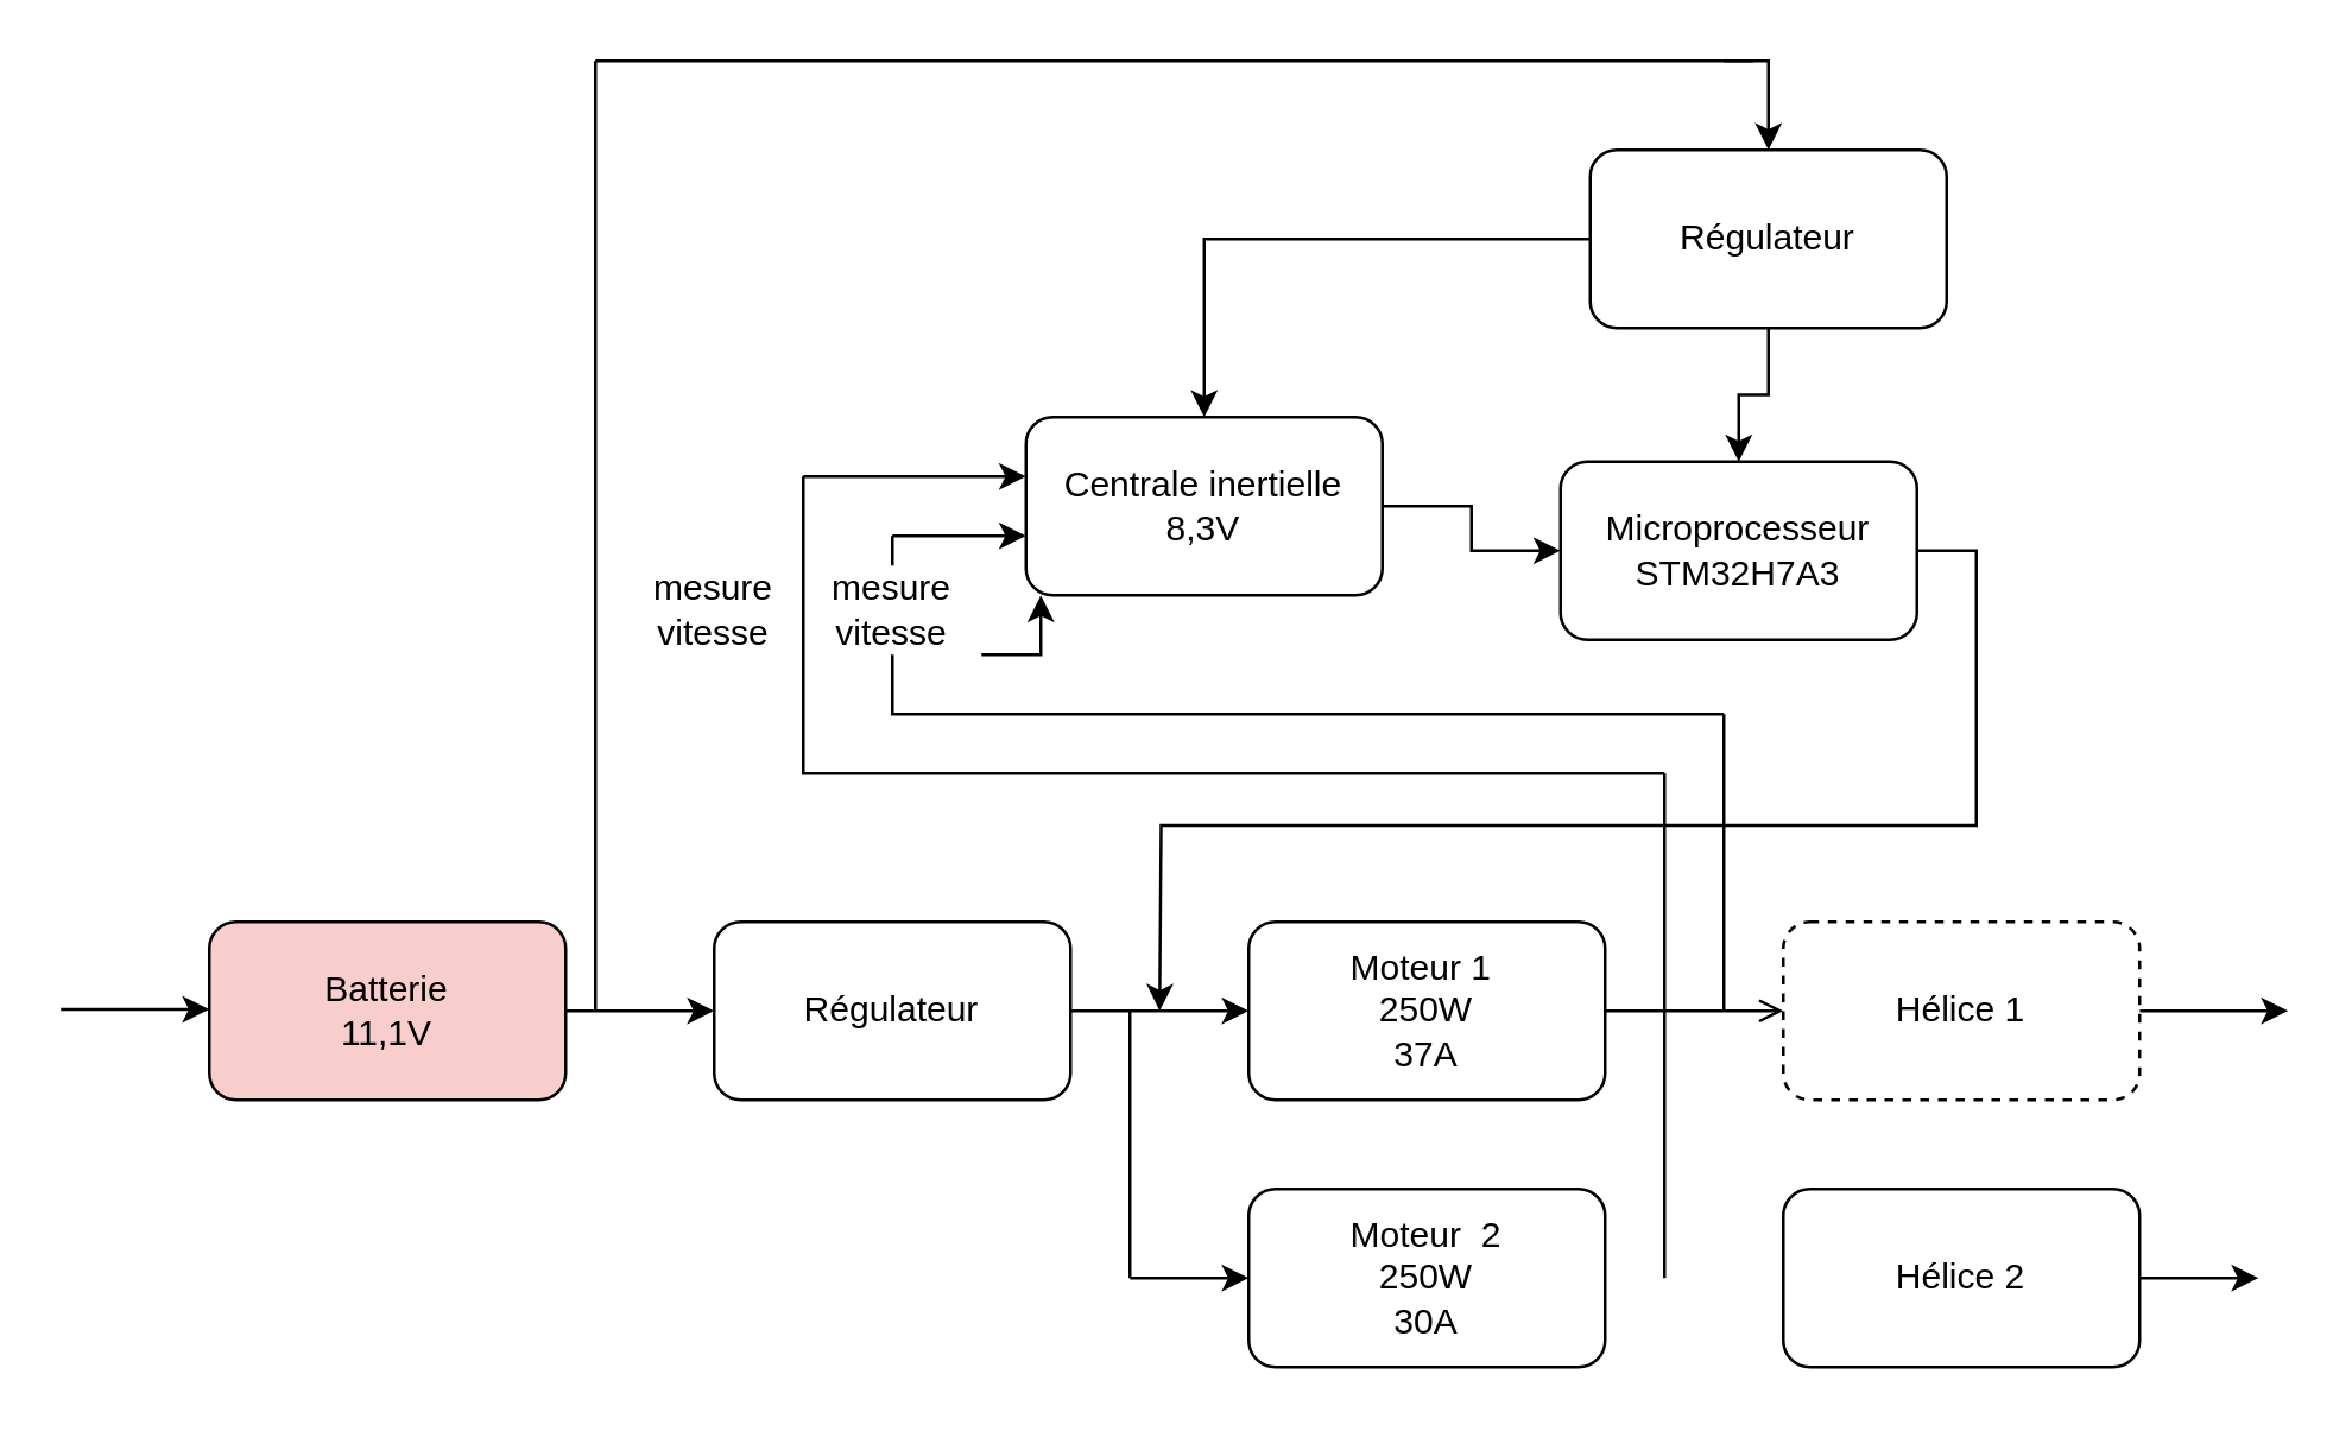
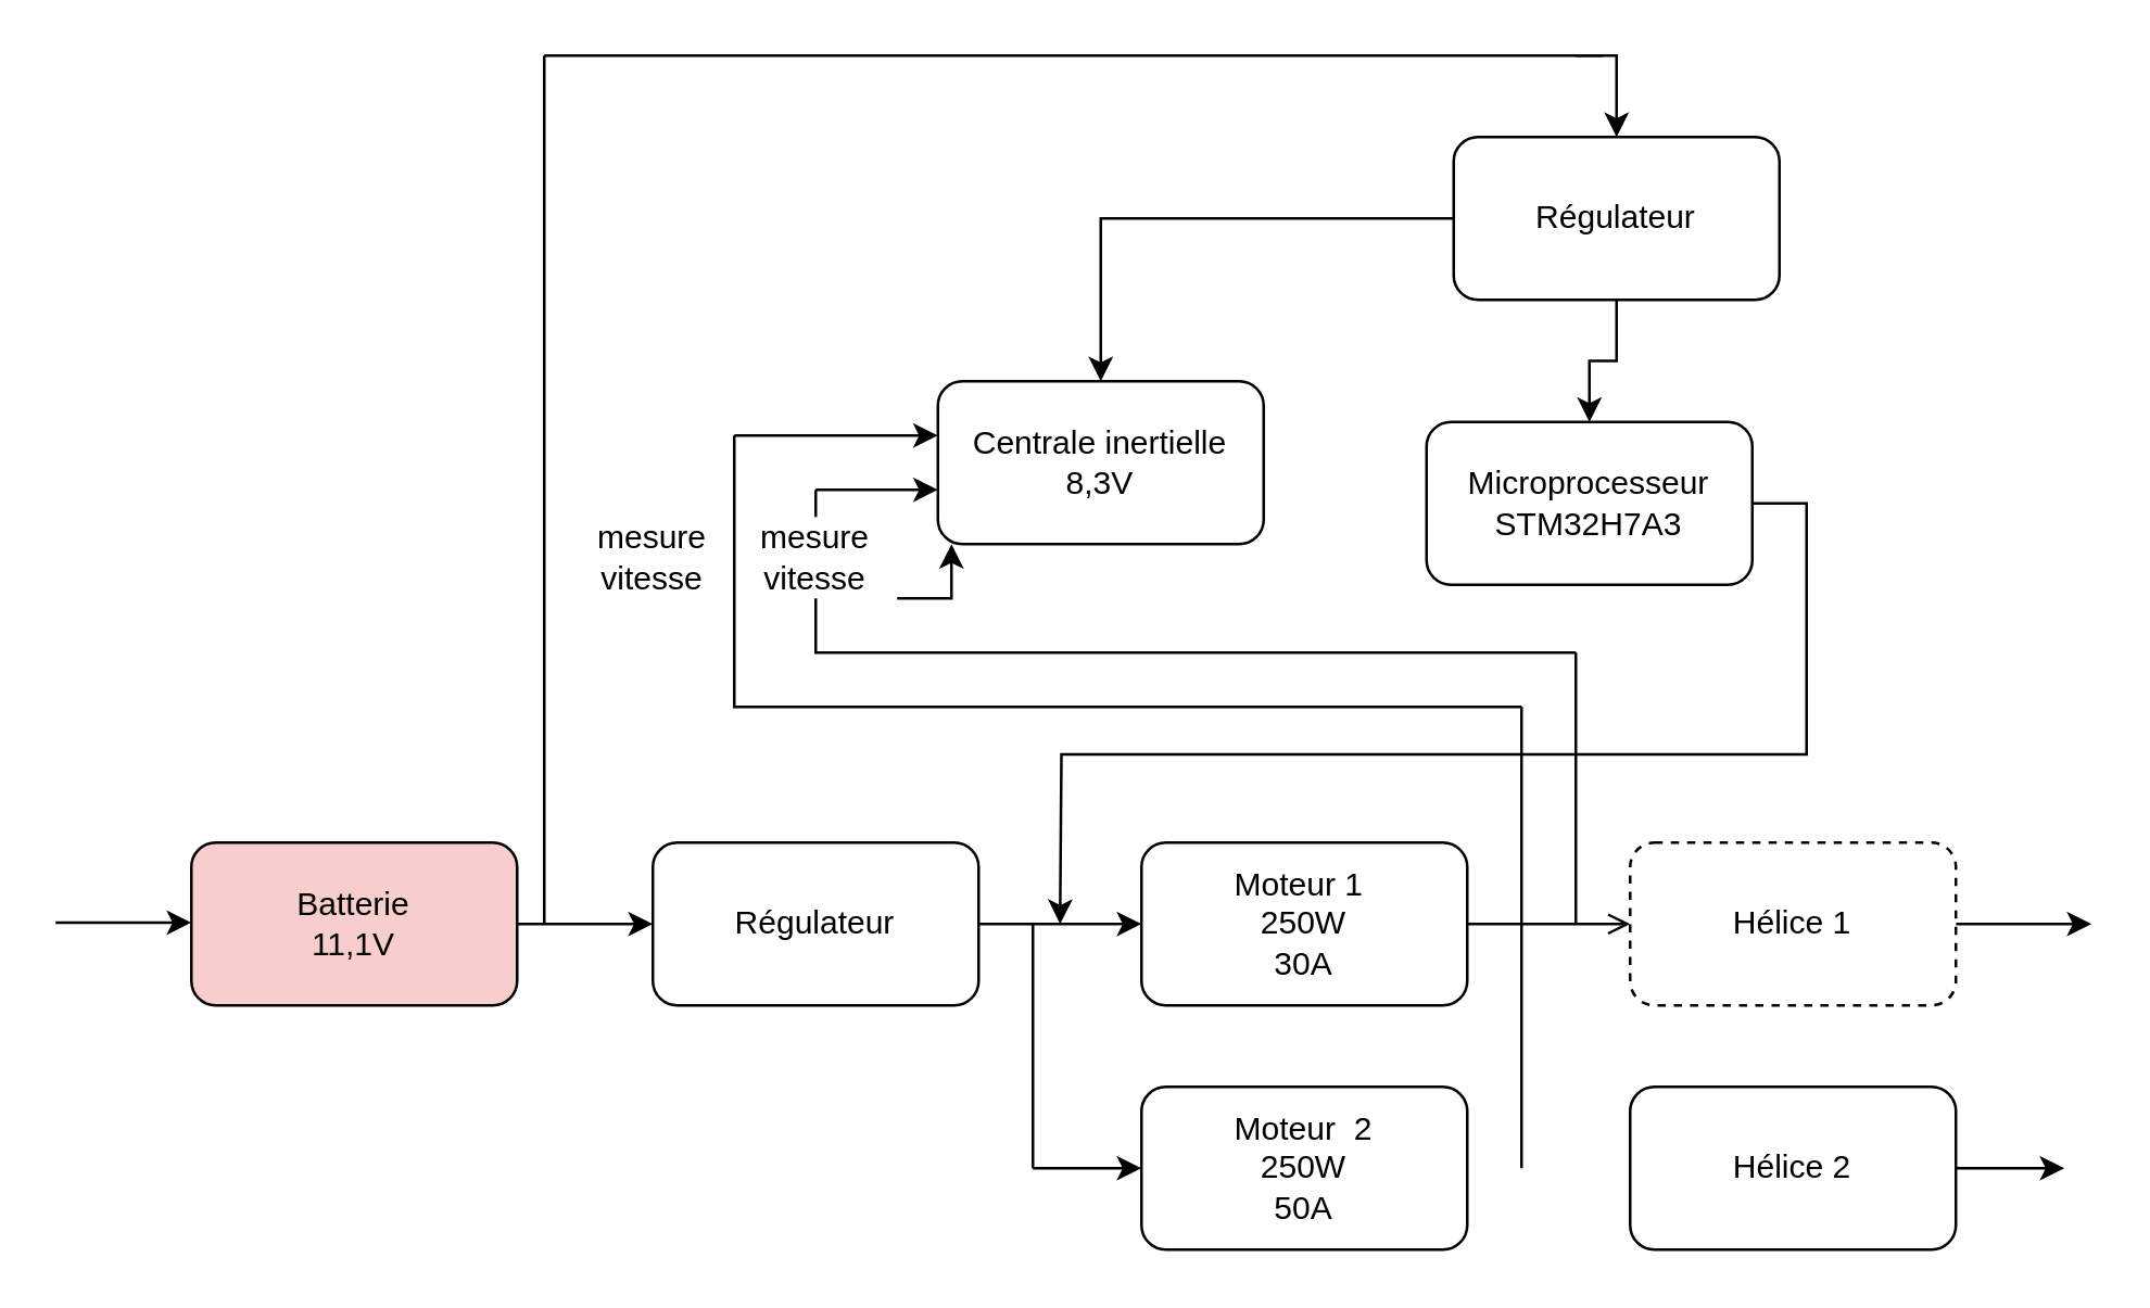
  <mxCell id="0" />
  <mxCell id="1" parent="0" />
  <mxCell id="2" style="edgeStyle=orthogonalEdgeStyle;rounded=0;orthogonalLoop=1;jettySize=auto;html=1;exitX=1;exitY=0.5;exitDx=0;exitDy=0;entryX=0;entryY=0.5;entryDx=0;entryDy=0;endArrow=open;" parent="1" source="3" target="9" edge="1"><mxGeometry relative="1" as="geometry" /></mxCell>
- <mxCell id="3" value="Moteur 1&amp;nbsp;&lt;br&gt;250W&lt;br&gt;37A" style="rounded=1;whiteSpace=wrap;html=1;" parent="1" vertex="1"><mxGeometry x="420" y="310" width="120" height="60" as="geometry" /></mxCell>
- <mxCell id="4" style="edgeStyle=orthogonalEdgeStyle;rounded=0;orthogonalLoop=1;jettySize=auto;html=1;exitX=1;exitY=0.5;exitDx=0;exitDy=0;entryX=0;entryY=0.5;entryDx=0;entryDy=0;" parent="1" source="5" target="7" edge="1"><mxGeometry relative="1" as="geometry" /></mxCell>
+ <mxCell id="3" value="Moteur 1&amp;nbsp;&lt;br&gt;250W&lt;br&gt;30A" style="rounded=1;whiteSpace=wrap;html=1;" parent="1" vertex="1"><mxGeometry x="420" y="310" width="120" height="60" as="geometry" /></mxCell>
  <mxCell id="5" value="Centrale inertielle&lt;br&gt;8,3V" style="rounded=1;whiteSpace=wrap;html=1;" parent="1" vertex="1"><mxGeometry x="345" y="140" width="120" height="60" as="geometry" /></mxCell>
  <mxCell id="6" style="edgeStyle=orthogonalEdgeStyle;rounded=0;orthogonalLoop=1;jettySize=auto;html=1;exitX=1;exitY=0.5;exitDx=0;exitDy=0;" parent="1" source="7" edge="1"><mxGeometry relative="1" as="geometry"><mxPoint x="390" y="340" as="targetPoint" /></mxGeometry></mxCell>
  <mxCell id="7" value="Microprocesseur&lt;br&gt;STM32H7A3" style="rounded=1;whiteSpace=wrap;html=1;" parent="1" vertex="1"><mxGeometry x="525" y="155" width="120" height="60" as="geometry" /></mxCell>
  <mxCell id="8" style="edgeStyle=orthogonalEdgeStyle;rounded=0;orthogonalLoop=1;jettySize=auto;html=1;exitX=1;exitY=0.5;exitDx=0;exitDy=0;" parent="1" source="9" edge="1"><mxGeometry relative="1" as="geometry"><mxPoint x="770" y="340" as="targetPoint" /></mxGeometry></mxCell>
  <mxCell id="9" value="Hélice 1" style="rounded=1;whiteSpace=wrap;html=1;dashed=1;" parent="1" vertex="1"><mxGeometry x="600" y="310" width="120" height="60" as="geometry" /></mxCell>
  <mxCell id="10" style="edgeStyle=orthogonalEdgeStyle;rounded=0;orthogonalLoop=1;jettySize=auto;html=1;exitX=0.5;exitY=1;exitDx=0;exitDy=0;entryX=0.5;entryY=0;entryDx=0;entryDy=0;" parent="1" source="12" target="7" edge="1"><mxGeometry relative="1" as="geometry" /></mxCell>
  <mxCell id="11" style="edgeStyle=orthogonalEdgeStyle;rounded=0;orthogonalLoop=1;jettySize=auto;html=1;exitX=0;exitY=0.5;exitDx=0;exitDy=0;entryX=0.5;entryY=0;entryDx=0;entryDy=0;" parent="1" source="12" target="5" edge="1"><mxGeometry relative="1" as="geometry" /></mxCell>
  <mxCell id="12" value="Régulateur" style="rounded=1;whiteSpace=wrap;html=1;" parent="1" vertex="1"><mxGeometry x="535" y="50" width="120" height="60" as="geometry" /></mxCell>
  <mxCell id="13" style="edgeStyle=orthogonalEdgeStyle;rounded=0;orthogonalLoop=1;jettySize=auto;html=1;exitX=1;exitY=0.5;exitDx=0;exitDy=0;entryX=0;entryY=0.5;entryDx=0;entryDy=0;" parent="1" source="14" target="3" edge="1"><mxGeometry relative="1" as="geometry"><Array as="points"><mxPoint x="380" y="340" /><mxPoint x="380" y="340" /></Array></mxGeometry></mxCell>
  <mxCell id="14" value="Régulateur" style="rounded=1;whiteSpace=wrap;html=1;" parent="1" vertex="1"><mxGeometry x="240" y="310" width="120" height="60" as="geometry" /></mxCell>
  <mxCell id="15" style="edgeStyle=orthogonalEdgeStyle;rounded=0;orthogonalLoop=1;jettySize=auto;html=1;exitX=1;exitY=0.5;exitDx=0;exitDy=0;entryX=0;entryY=0.5;entryDx=0;entryDy=0;" parent="1" source="16" target="14" edge="1"><mxGeometry relative="1" as="geometry" /></mxCell>
  <mxCell id="16" value="Batterie&lt;br&gt;11,1V" style="rounded=1;whiteSpace=wrap;html=1;fillColor=#f8cecc;" parent="1" vertex="1"><mxGeometry x="70" y="310" width="120" height="60" as="geometry" /></mxCell>
  <mxCell id="17" value="" style="endArrow=classic;html=1;rounded=0;" parent="1" edge="1"><mxGeometry width="50" height="50" relative="1" as="geometry"><mxPoint x="300" y="180" as="sourcePoint" /><mxPoint x="345" y="180" as="targetPoint" /><Array as="points" /></mxGeometry></mxCell>
  <mxCell id="18" value="" style="endArrow=none;html=1;rounded=0;" parent="1" edge="1"><mxGeometry width="50" height="50" relative="1" as="geometry"><mxPoint x="580" y="340" as="sourcePoint" /><mxPoint x="580" y="240" as="targetPoint" /></mxGeometry></mxCell>
  <mxCell id="19" value="" style="endArrow=classic;html=1;rounded=0;" parent="1" edge="1"><mxGeometry width="50" height="50" relative="1" as="geometry"><mxPoint x="20" y="339.5" as="sourcePoint" /><mxPoint x="70" y="339.5" as="targetPoint" /></mxGeometry></mxCell>
- <mxCell id="20" value="Moteur &amp;nbsp;2&lt;br&gt;250W&lt;br&gt;30A" style="rounded=1;whiteSpace=wrap;html=1;" parent="1" vertex="1"><mxGeometry x="420" y="400" width="120" height="60" as="geometry" /></mxCell>
+ <mxCell id="20" value="Moteur &amp;nbsp;2&lt;br&gt;250W&lt;br&gt;50A" style="rounded=1;whiteSpace=wrap;html=1;" parent="1" vertex="1"><mxGeometry x="420" y="400" width="120" height="60" as="geometry" /></mxCell>
  <mxCell id="21" style="edgeStyle=orthogonalEdgeStyle;rounded=0;orthogonalLoop=1;jettySize=auto;html=1;exitX=1;exitY=0.5;exitDx=0;exitDy=0;entryX=0;entryY=0.5;entryDx=0;entryDy=0;" parent="1" source="22" edge="1"><mxGeometry relative="1" as="geometry"><mxPoint x="760" y="430" as="targetPoint" /></mxGeometry></mxCell>
  <mxCell id="22" value="Hélice 2" style="rounded=1;whiteSpace=wrap;html=1;" parent="1" vertex="1"><mxGeometry x="600" y="400" width="120" height="60" as="geometry" /></mxCell>
  <mxCell id="23" value="" style="endArrow=classic;html=1;rounded=0;" parent="1" edge="1"><mxGeometry width="50" height="50" relative="1" as="geometry"><mxPoint x="380" y="430" as="sourcePoint" /><mxPoint x="420" y="430" as="targetPoint" /></mxGeometry></mxCell>
  <mxCell id="24" value="" style="endArrow=none;html=1;rounded=0;" parent="1" edge="1"><mxGeometry width="50" height="50" relative="1" as="geometry"><mxPoint x="380" y="430" as="sourcePoint" /><mxPoint x="380" y="340" as="targetPoint" /></mxGeometry></mxCell>
  <mxCell id="25" value="" style="endArrow=none;html=1;rounded=0;" parent="1" source="31" edge="1"><mxGeometry width="50" height="50" relative="1" as="geometry"><mxPoint x="570" y="240" as="sourcePoint" /><mxPoint x="300" y="180" as="targetPoint" /><Array as="points" /></mxGeometry></mxCell>
  <mxCell id="26" value="" style="endArrow=none;html=1;rounded=0;" parent="1" edge="1"><mxGeometry width="50" height="50" relative="1" as="geometry"><mxPoint x="200" y="340" as="sourcePoint" /><mxPoint x="200" y="20" as="targetPoint" /></mxGeometry></mxCell>
  <mxCell id="27" value="" style="endArrow=classic;html=1;rounded=0;entryX=0.5;entryY=0;entryDx=0;entryDy=0;" parent="1" target="12" edge="1"><mxGeometry width="50" height="50" relative="1" as="geometry"><mxPoint x="580" y="20" as="sourcePoint" /><mxPoint x="650" y="-30" as="targetPoint" /><Array as="points"><mxPoint x="595" y="20" /></Array></mxGeometry></mxCell>
  <mxCell id="28" value="" style="endArrow=none;html=1;rounded=0;" parent="1" edge="1"><mxGeometry width="50" height="50" relative="1" as="geometry"><mxPoint x="200" y="20" as="sourcePoint" /><mxPoint x="590" y="20" as="targetPoint" /></mxGeometry></mxCell>
  <mxCell id="29" value="" style="endArrow=none;html=1;rounded=0;" parent="1" target="31" edge="1"><mxGeometry width="50" height="50" relative="1" as="geometry"><mxPoint x="580" y="240" as="sourcePoint" /><mxPoint x="300" y="170" as="targetPoint" /><Array as="points"><mxPoint x="300" y="240" /></Array></mxGeometry></mxCell>
  <mxCell id="30" value="" style="edgeStyle=orthogonalEdgeStyle;rounded=0;orthogonalLoop=1;jettySize=auto;html=1;" edge="1" parent="1" source="31" target="5"><mxGeometry relative="1" as="geometry"><Array as="points"><mxPoint x="350" y="220" /></Array></mxGeometry></mxCell>
  <mxCell id="31" value="mesure vitesse" style="text;html=1;strokeColor=none;fillColor=none;align=center;verticalAlign=middle;whiteSpace=wrap;rounded=0;" parent="1" vertex="1"><mxGeometry x="270" y="190" width="60" height="30" as="geometry" /></mxCell>
  <mxCell id="32" value="" style="endArrow=none;html=1;rounded=0;" edge="1" parent="1"><mxGeometry width="50" height="50" relative="1" as="geometry"><mxPoint x="560" y="430" as="sourcePoint" /><mxPoint x="560" y="260" as="targetPoint" /></mxGeometry></mxCell>
  <mxCell id="33" value="" style="endArrow=none;html=1;rounded=0;" edge="1" parent="1"><mxGeometry width="50" height="50" relative="1" as="geometry"><mxPoint x="560" y="260" as="sourcePoint" /><mxPoint x="270" y="160" as="targetPoint" /><Array as="points"><mxPoint x="270" y="260" /></Array></mxGeometry></mxCell>
  <mxCell id="34" value="" style="endArrow=classic;html=1;rounded=0;" edge="1" parent="1"><mxGeometry width="50" height="50" relative="1" as="geometry"><mxPoint x="270" y="160" as="sourcePoint" /><mxPoint x="345" y="160" as="targetPoint" /><Array as="points" /></mxGeometry></mxCell>
  <mxCell id="35" value="mesure vitesse" style="text;html=1;strokeColor=none;fillColor=none;align=center;verticalAlign=middle;whiteSpace=wrap;rounded=0;" vertex="1" parent="1"><mxGeometry x="210" y="190" width="60" height="30" as="geometry" /></mxCell>
